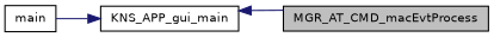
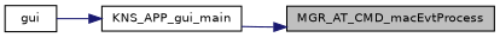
  digraph {
    rankdir=RL
    node [color=black fillcolor=white fontname=Helvetica fontsize=10 shape=record style=filled]
    edge [color=midnightblue dir=back fontname=Helvetica fontsize=10 labelfontname=Helvetica labelfontsize=10 style=solid]
    n1 [fillcolor=grey75 fontcolor=black height=0.2 label=MGR_AT_CMD_macEvtProcess width=0.4]
    n2 [height=0.2 label=KNS_APP_gui_main width=0.4]
-   n3 [height=0.2 label=main width=0.4]
-   n2 -> n1
+   n3 [height=0.2 label=gui width=0.4]
+   n1 -> n2
    n2 -> n3
  }
